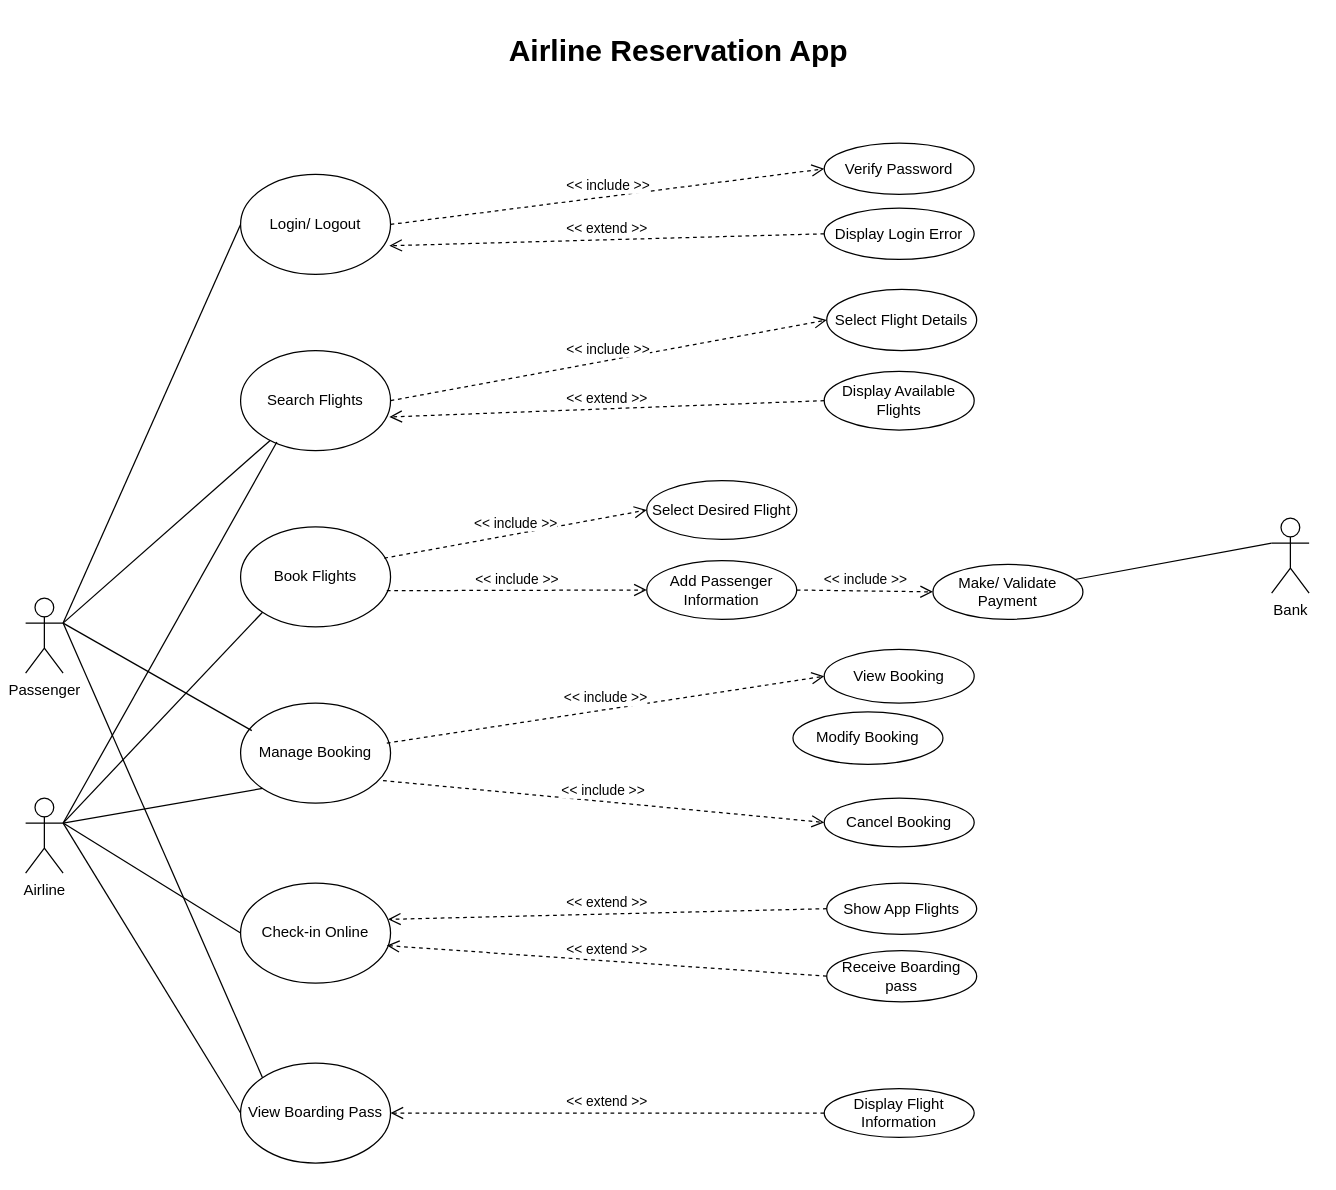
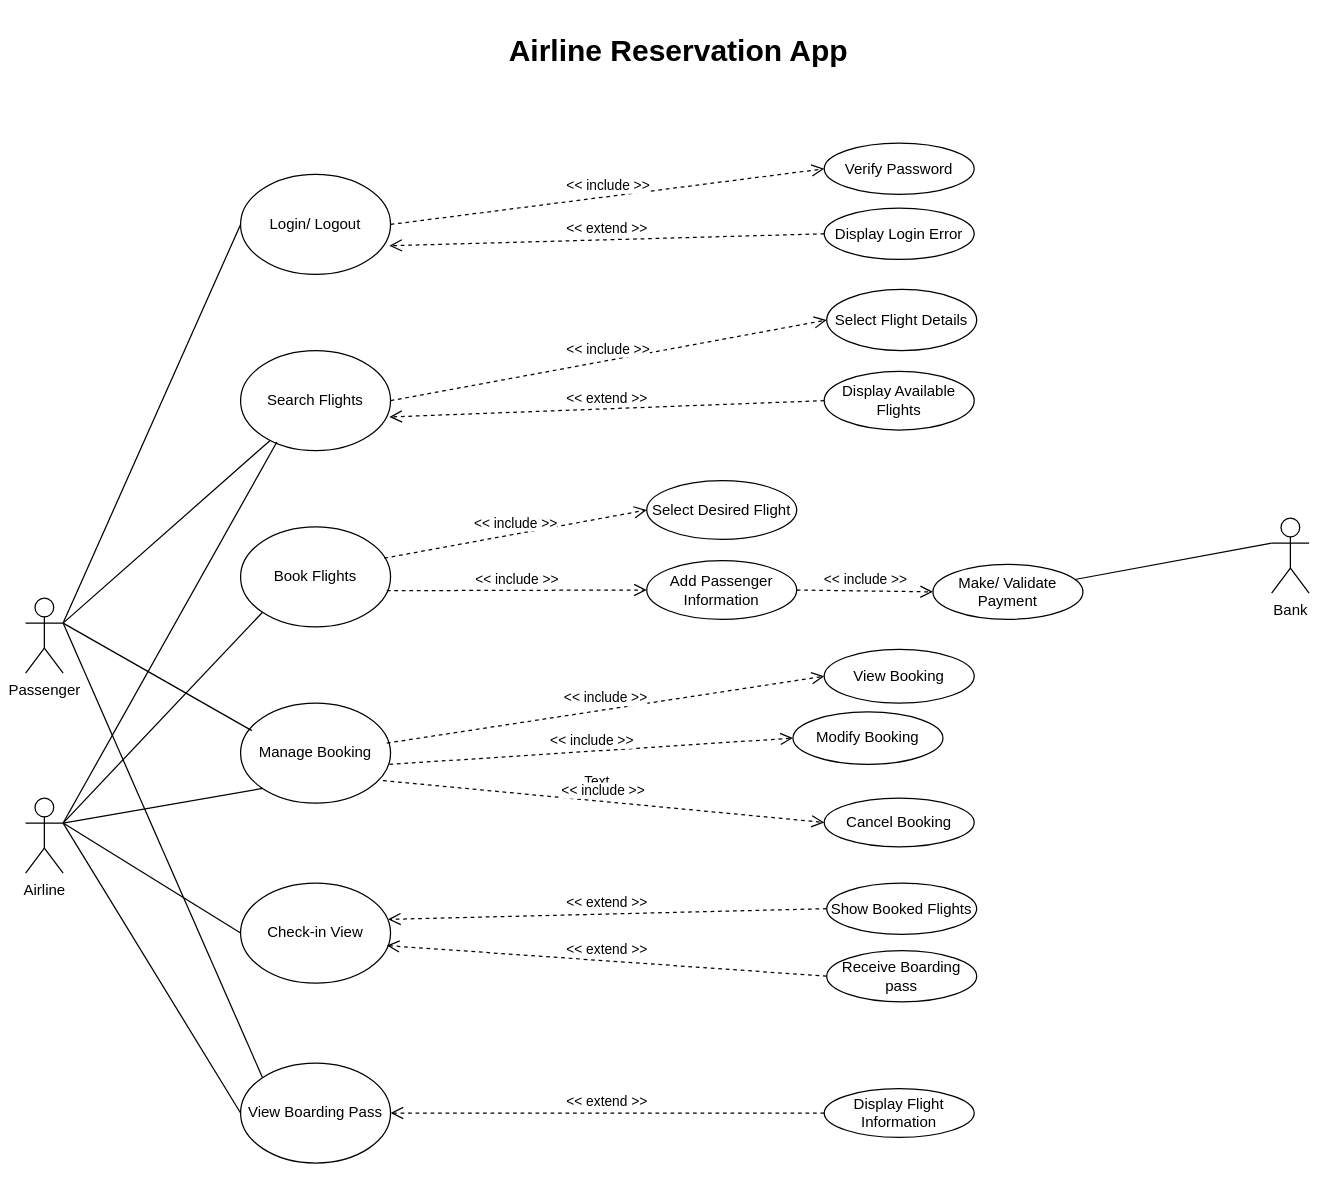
  <mxCell id="0" />
  <mxCell id="1" parent="0" />
  <mxCell id="2" value="Passenger" style="shape=umlActor;verticalLabelPosition=bottom;verticalAlign=top;html=1;outlineConnect=0;" parent="1" vertex="1"><mxGeometry x="20" y="478" width="30" height="60" as="geometry" /></mxCell>
  <mxCell id="3" value="Login/ Logout" style="ellipse;whiteSpace=wrap;html=1;" parent="1" vertex="1"><mxGeometry x="192" y="139" width="120" height="80" as="geometry" /></mxCell>
  <mxCell id="4" value="Search Flights" style="ellipse;whiteSpace=wrap;html=1;" parent="1" vertex="1"><mxGeometry x="192" y="280" width="120" height="80" as="geometry" /></mxCell>
  <mxCell id="5" value="Book Flights" style="ellipse;whiteSpace=wrap;html=1;" parent="1" vertex="1"><mxGeometry x="192" y="421" width="120" height="80" as="geometry" /></mxCell>
  <mxCell id="6" value="Manage Booking" style="ellipse;whiteSpace=wrap;html=1;" parent="1" vertex="1"><mxGeometry x="192" y="562" width="120" height="80" as="geometry" /></mxCell>
- <mxCell id="7" value="Check-in Online" style="ellipse;whiteSpace=wrap;html=1;" parent="1" vertex="1"><mxGeometry x="192" y="706" width="120" height="80" as="geometry" /></mxCell>
+ <mxCell id="7" value="Check-in View" style="ellipse;whiteSpace=wrap;html=1;" parent="1" vertex="1"><mxGeometry x="192" y="706" width="120" height="80" as="geometry" /></mxCell>
  <mxCell id="8" value="View Boarding Pass" style="ellipse;whiteSpace=wrap;html=1;" parent="1" vertex="1"><mxGeometry x="192" y="850" width="120" height="80" as="geometry" /></mxCell>
  <mxCell id="9" value="" style="endArrow=none;html=1;rounded=0;exitX=1;exitY=0.333;exitDx=0;exitDy=0;exitPerimeter=0;entryX=0;entryY=0.5;entryDx=0;entryDy=0;" parent="1" source="2" target="3" edge="1"><mxGeometry width="50" height="50" relative="1" as="geometry"><mxPoint x="530" y="457" as="sourcePoint" /><mxPoint x="186" y="253" as="targetPoint" /></mxGeometry></mxCell>
  <mxCell id="10" value="" style="endArrow=none;html=1;rounded=0;exitX=1;exitY=0.333;exitDx=0;exitDy=0;exitPerimeter=0;" parent="1" source="2" target="4" edge="1"><mxGeometry width="50" height="50" relative="1" as="geometry"><mxPoint x="530" y="457" as="sourcePoint" /><mxPoint x="580" y="407" as="targetPoint" /></mxGeometry></mxCell>
  <mxCell id="11" value="" style="endArrow=none;html=1;rounded=0;exitX=1;exitY=0.333;exitDx=0;exitDy=0;exitPerimeter=0;entryX=0.075;entryY=0.275;entryDx=0;entryDy=0;entryPerimeter=0;" parent="1" source="2" target="6" edge="1"><mxGeometry width="50" height="50" relative="1" as="geometry"><mxPoint x="530" y="457" as="sourcePoint" /><mxPoint x="580" y="407" as="targetPoint" /></mxGeometry></mxCell>
  <mxCell id="12" value="" style="endArrow=none;html=1;rounded=0;exitX=1;exitY=0.333;exitDx=0;exitDy=0;exitPerimeter=0;entryX=0;entryY=0;entryDx=0;entryDy=0;" parent="1" source="2" target="8" edge="1"><mxGeometry width="50" height="50" relative="1" as="geometry"><mxPoint x="533" y="752" as="sourcePoint" /><mxPoint x="583" y="702" as="targetPoint" /></mxGeometry></mxCell>
  <mxCell id="13" value="Verify Password" style="ellipse;whiteSpace=wrap;html=1;" parent="1" vertex="1"><mxGeometry x="659" y="114" width="120" height="41" as="geometry" /></mxCell>
  <mxCell id="14" value="Display Login Error" style="ellipse;whiteSpace=wrap;html=1;" parent="1" vertex="1"><mxGeometry x="659" y="166" width="120" height="41" as="geometry" /></mxCell>
  <mxCell id="15" value="&lt;h1 style=&quot;margin-top: 0px;&quot;&gt;Airline Reservation App&lt;/h1&gt;" style="text;html=1;whiteSpace=wrap;overflow=hidden;rounded=0;" vertex="1" parent="1"><mxGeometry x="405" y="20" width="278" height="53" as="geometry" /></mxCell>
  <mxCell id="16" value="Select Flight Details" style="ellipse;whiteSpace=wrap;html=1;" vertex="1" parent="1"><mxGeometry x="661" y="231" width="120" height="49" as="geometry" /></mxCell>
  <mxCell id="17" value="Display Available Flights" style="ellipse;whiteSpace=wrap;html=1;" vertex="1" parent="1"><mxGeometry x="659" y="296.5" width="120" height="47" as="geometry" /></mxCell>
  <mxCell id="18" value="Select Desired Flight" style="ellipse;whiteSpace=wrap;html=1;" vertex="1" parent="1"><mxGeometry x="517" y="384" width="120" height="47" as="geometry" /></mxCell>
  <mxCell id="19" value="Add Passenger Information" style="ellipse;whiteSpace=wrap;html=1;" vertex="1" parent="1"><mxGeometry x="517" y="448" width="120" height="47" as="geometry" /></mxCell>
  <mxCell id="20" value="Make/ Validate Payment" style="ellipse;whiteSpace=wrap;html=1;" vertex="1" parent="1"><mxGeometry x="746" y="451" width="120" height="44" as="geometry" /></mxCell>
  <mxCell id="21" value="Bank" style="shape=umlActor;verticalLabelPosition=bottom;verticalAlign=top;html=1;outlineConnect=0;" vertex="1" parent="1"><mxGeometry x="1017" y="414" width="30" height="60" as="geometry" /></mxCell>
  <mxCell id="22" value="" style="endArrow=none;html=1;rounded=0;entryX=0;entryY=0.333;entryDx=0;entryDy=0;entryPerimeter=0;" edge="1" parent="1" source="20" target="21"><mxGeometry width="50" height="50" relative="1" as="geometry"><mxPoint x="519" y="379" as="sourcePoint" /><mxPoint x="569" y="329" as="targetPoint" /></mxGeometry></mxCell>
  <mxCell id="23" value="View Booking" style="ellipse;whiteSpace=wrap;html=1;" vertex="1" parent="1"><mxGeometry x="659" y="519" width="120" height="43" as="geometry" /></mxCell>
  <mxCell id="24" value="Modify Booking" style="ellipse;whiteSpace=wrap;html=1;" vertex="1" parent="1"><mxGeometry x="634" y="569" width="120" height="42" as="geometry" /></mxCell>
  <mxCell id="25" value="Cancel Booking" style="ellipse;whiteSpace=wrap;html=1;" vertex="1" parent="1"><mxGeometry x="659" y="638" width="120" height="39" as="geometry" /></mxCell>
- <mxCell id="26" value="Show App Flights" style="ellipse;whiteSpace=wrap;html=1;" vertex="1" parent="1"><mxGeometry x="661" y="706" width="120" height="41" as="geometry" /></mxCell>
+ <mxCell id="26" value="Show Booked Flights" style="ellipse;whiteSpace=wrap;html=1;" vertex="1" parent="1"><mxGeometry x="661" y="706" width="120" height="41" as="geometry" /></mxCell>
  <mxCell id="27" value="Receive Boarding pass" style="ellipse;whiteSpace=wrap;html=1;" vertex="1" parent="1"><mxGeometry x="661" y="760" width="120" height="41" as="geometry" /></mxCell>
  <mxCell id="28" value="Display Flight Information" style="ellipse;whiteSpace=wrap;html=1;" vertex="1" parent="1"><mxGeometry x="659" y="870.5" width="120" height="39" as="geometry" /></mxCell>
  <mxCell id="29" value="&amp;lt;&amp;lt; include &amp;gt;&amp;gt;" style="html=1;verticalAlign=bottom;endArrow=open;dashed=1;endSize=8;curved=0;rounded=0;exitX=1;exitY=0.5;exitDx=0;exitDy=0;entryX=0;entryY=0.5;entryDx=0;entryDy=0;" edge="1" parent="1" source="3" target="13"><mxGeometry relative="1" as="geometry"><mxPoint x="584" y="532" as="sourcePoint" /><mxPoint x="504" y="532" as="targetPoint" /></mxGeometry></mxCell>
  <mxCell id="30" value="&amp;lt;&amp;lt; extend &amp;gt;&amp;gt;" style="html=1;verticalAlign=bottom;endArrow=open;dashed=1;endSize=8;curved=0;rounded=0;exitX=0;exitY=0.5;exitDx=0;exitDy=0;entryX=0.992;entryY=0.713;entryDx=0;entryDy=0;entryPerimeter=0;" edge="1" parent="1" source="14" target="3"><mxGeometry relative="1" as="geometry"><mxPoint x="473" y="327" as="sourcePoint" /><mxPoint x="393" y="327" as="targetPoint" /></mxGeometry></mxCell>
  <mxCell id="31" value="&amp;lt;&amp;lt; include &amp;gt;&amp;gt;" style="html=1;verticalAlign=bottom;endArrow=open;dashed=1;endSize=8;curved=0;rounded=0;exitX=1;exitY=0.5;exitDx=0;exitDy=0;entryX=0;entryY=0.5;entryDx=0;entryDy=0;" edge="1" parent="1" source="4" target="16"><mxGeometry relative="1" as="geometry"><mxPoint x="584" y="349" as="sourcePoint" /><mxPoint x="504" y="349" as="targetPoint" /></mxGeometry></mxCell>
  <mxCell id="32" value="&amp;lt;&amp;lt; extend &amp;gt;&amp;gt;" style="html=1;verticalAlign=bottom;endArrow=open;dashed=1;endSize=8;curved=0;rounded=0;exitX=0;exitY=0.5;exitDx=0;exitDy=0;entryX=0.992;entryY=0.663;entryDx=0;entryDy=0;entryPerimeter=0;" edge="1" parent="1" source="17" target="4"><mxGeometry relative="1" as="geometry"><mxPoint x="584" y="349" as="sourcePoint" /><mxPoint x="504" y="349" as="targetPoint" /></mxGeometry></mxCell>
  <mxCell id="33" value="&amp;lt;&amp;lt; include &amp;gt;&amp;gt;" style="html=1;verticalAlign=bottom;endArrow=open;dashed=1;endSize=8;curved=0;rounded=0;exitX=0.958;exitY=0.313;exitDx=0;exitDy=0;exitPerimeter=0;entryX=0;entryY=0.5;entryDx=0;entryDy=0;" edge="1" parent="1" source="5" target="18"><mxGeometry relative="1" as="geometry"><mxPoint x="584" y="349" as="sourcePoint" /><mxPoint x="504" y="349" as="targetPoint" /></mxGeometry></mxCell>
  <mxCell id="34" value="&amp;lt;&amp;lt; include &amp;gt;&amp;gt;" style="html=1;verticalAlign=bottom;endArrow=open;dashed=1;endSize=8;curved=0;rounded=0;exitX=0.975;exitY=0.638;exitDx=0;exitDy=0;exitPerimeter=0;entryX=0;entryY=0.5;entryDx=0;entryDy=0;" edge="1" parent="1" source="5" target="19"><mxGeometry relative="1" as="geometry"><mxPoint x="584" y="349" as="sourcePoint" /><mxPoint x="504" y="349" as="targetPoint" /></mxGeometry></mxCell>
  <mxCell id="35" value="&amp;lt;&amp;lt; include &amp;gt;&amp;gt;" style="html=1;verticalAlign=bottom;endArrow=open;dashed=1;endSize=8;curved=0;rounded=0;exitX=1;exitY=0.5;exitDx=0;exitDy=0;entryX=0;entryY=0.5;entryDx=0;entryDy=0;" edge="1" parent="1" source="19" target="20"><mxGeometry relative="1" as="geometry"><mxPoint x="584" y="349" as="sourcePoint" /><mxPoint x="504" y="349" as="targetPoint" /></mxGeometry></mxCell>
  <mxCell id="36" value="&amp;lt;&amp;lt; include &amp;gt;&amp;gt;" style="html=1;verticalAlign=bottom;endArrow=open;dashed=1;endSize=8;curved=0;rounded=0;exitX=0.975;exitY=0.4;exitDx=0;exitDy=0;exitPerimeter=0;entryX=0;entryY=0.5;entryDx=0;entryDy=0;" edge="1" parent="1" source="6" target="23"><mxGeometry relative="1" as="geometry"><mxPoint x="583" y="632" as="sourcePoint" /><mxPoint x="503" y="632" as="targetPoint" /></mxGeometry></mxCell>
+ <mxCell id="37" value="&amp;lt;&amp;lt; include &amp;gt;&amp;gt;" style="html=1;verticalAlign=bottom;endArrow=open;dashed=1;endSize=8;curved=0;rounded=0;exitX=0.992;exitY=0.613;exitDx=0;exitDy=0;exitPerimeter=0;entryX=0;entryY=0.5;entryDx=0;entryDy=0;" edge="1" parent="1" source="6" target="24"><mxGeometry relative="1" as="geometry"><mxPoint x="583" y="632" as="sourcePoint" /><mxPoint x="503" y="632" as="targetPoint" /></mxGeometry></mxCell>
+ <mxCell id="38" value="Text" style="edgeLabel;html=1;align=center;verticalAlign=middle;resizable=0;points=[];" vertex="1" connectable="0" parent="37"><mxGeometry x="0.013" y="-24" relative="1" as="geometry"><mxPoint as="offset" /></mxGeometry></mxCell>
  <mxCell id="39" value="&amp;lt;&amp;lt; include &amp;gt;&amp;gt;" style="html=1;verticalAlign=bottom;endArrow=open;dashed=1;endSize=8;curved=0;rounded=0;exitX=0.95;exitY=0.775;exitDx=0;exitDy=0;exitPerimeter=0;entryX=0;entryY=0.5;entryDx=0;entryDy=0;" edge="1" parent="1" source="6" target="25"><mxGeometry relative="1" as="geometry"><mxPoint x="583" y="632" as="sourcePoint" /><mxPoint x="503" y="632" as="targetPoint" /></mxGeometry></mxCell>
  <mxCell id="40" value="&amp;lt;&amp;lt; extend &amp;gt;&amp;gt;" style="html=1;verticalAlign=bottom;endArrow=open;dashed=1;endSize=8;curved=0;rounded=0;exitX=0;exitY=0.5;exitDx=0;exitDy=0;entryX=0.983;entryY=0.363;entryDx=0;entryDy=0;entryPerimeter=0;" edge="1" parent="1" source="26" target="7"><mxGeometry relative="1" as="geometry"><mxPoint x="583" y="632" as="sourcePoint" /><mxPoint x="503" y="632" as="targetPoint" /></mxGeometry></mxCell>
  <mxCell id="41" value="&amp;lt;&amp;lt; extend &amp;gt;&amp;gt;" style="html=1;verticalAlign=bottom;endArrow=open;dashed=1;endSize=8;curved=0;rounded=0;exitX=0;exitY=0.5;exitDx=0;exitDy=0;entryX=0.975;entryY=0.625;entryDx=0;entryDy=0;entryPerimeter=0;" edge="1" parent="1" source="27" target="7"><mxGeometry relative="1" as="geometry"><mxPoint x="583" y="632" as="sourcePoint" /><mxPoint x="503" y="632" as="targetPoint" /></mxGeometry></mxCell>
  <mxCell id="42" value="&amp;lt;&amp;lt; extend &amp;gt;&amp;gt;" style="html=1;verticalAlign=bottom;endArrow=open;dashed=1;endSize=8;curved=0;rounded=0;exitX=0;exitY=0.5;exitDx=0;exitDy=0;entryX=1;entryY=0.5;entryDx=0;entryDy=0;" edge="1" parent="1" source="28" target="8"><mxGeometry relative="1" as="geometry"><mxPoint x="583" y="632" as="sourcePoint" /><mxPoint x="503" y="632" as="targetPoint" /></mxGeometry></mxCell>
  <mxCell id="43" value="Airline" style="shape=umlActor;verticalLabelPosition=bottom;verticalAlign=top;html=1;outlineConnect=0;" vertex="1" parent="1"><mxGeometry x="20" y="638" width="30" height="60" as="geometry" /></mxCell>
  <mxCell id="44" value="" style="endArrow=none;html=1;rounded=0;entryX=0.242;entryY=0.913;entryDx=0;entryDy=0;entryPerimeter=0;exitX=1;exitY=0.333;exitDx=0;exitDy=0;exitPerimeter=0;" edge="1" parent="1" source="43" target="4"><mxGeometry width="50" height="50" relative="1" as="geometry"><mxPoint x="518" y="637" as="sourcePoint" /><mxPoint x="223" y="364" as="targetPoint" /></mxGeometry></mxCell>
  <mxCell id="45" value="" style="endArrow=none;html=1;rounded=0;exitX=1;exitY=0.333;exitDx=0;exitDy=0;exitPerimeter=0;entryX=0;entryY=1;entryDx=0;entryDy=0;" edge="1" parent="1" source="43" target="5"><mxGeometry width="50" height="50" relative="1" as="geometry"><mxPoint x="518" y="637" as="sourcePoint" /><mxPoint x="206" y="482" as="targetPoint" /></mxGeometry></mxCell>
  <mxCell id="46" value="" style="endArrow=none;html=1;rounded=0;exitX=1;exitY=0.333;exitDx=0;exitDy=0;exitPerimeter=0;entryX=0;entryY=1;entryDx=0;entryDy=0;" edge="1" parent="1" source="43" target="6"><mxGeometry width="50" height="50" relative="1" as="geometry"><mxPoint x="518" y="637" as="sourcePoint" /><mxPoint x="568" y="587" as="targetPoint" /></mxGeometry></mxCell>
  <mxCell id="47" value="" style="endArrow=none;html=1;rounded=0;entryX=0;entryY=0.5;entryDx=0;entryDy=0;exitX=1;exitY=0.333;exitDx=0;exitDy=0;exitPerimeter=0;" edge="1" parent="1" source="43" target="7"><mxGeometry width="50" height="50" relative="1" as="geometry"><mxPoint x="51" y="662" as="sourcePoint" /><mxPoint x="568" y="587" as="targetPoint" /></mxGeometry></mxCell>
  <mxCell id="48" value="" style="endArrow=none;html=1;rounded=0;exitX=1;exitY=0.333;exitDx=0;exitDy=0;exitPerimeter=0;entryX=0;entryY=0.5;entryDx=0;entryDy=0;" edge="1" parent="1" source="43" target="8"><mxGeometry width="50" height="50" relative="1" as="geometry"><mxPoint x="518" y="637" as="sourcePoint" /><mxPoint x="568" y="587" as="targetPoint" /></mxGeometry></mxCell>
